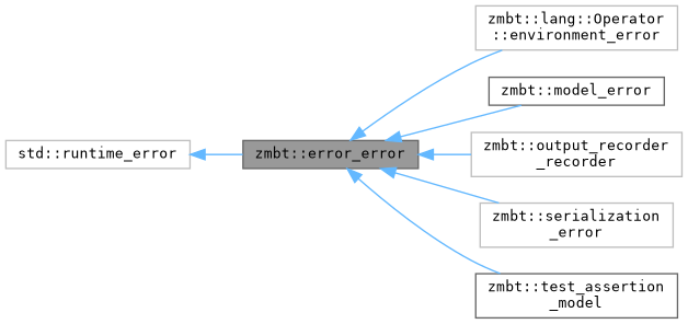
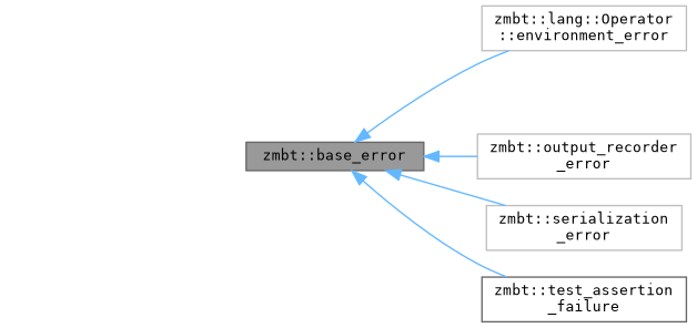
  digraph {
    fontname="DejaVu Sans Mono"
    rankdir=LR
    node [color=grey75 fillcolor=white fontname="DejaVu Sans Mono" fontsize=10 shape=box style=filled]
    edge [color=steelblue1 dir=back fontname="DejaVu Sans Mono" fontsize=10 labelfontname=Helvetica labelfontsize=10 style=solid]
-   n1 [color=gray40 fillcolor=grey60 fontcolor=black height=0.2 label="zmbt::error_error" width=0.4]
+   n1 [color=gray40 fillcolor=grey60 fontcolor=black height=0.2 label="zmbt::base_error" width=0.4]
    n2 [height=0.2 label="zmbt::lang::Operator\l::environment_error" width=0.4]
-   n3 [color=gray40 height=0.2 label="zmbt::model_error" width=0.4]
-   n4 [height=0.2 label="zmbt::output_recorder\l_recorder" width=0.4]
+   n4 [height=0.2 label="zmbt::output_recorder\l_error" width=0.4]
    n5 [height=0.2 label="zmbt::serialization\l_error" width=0.4]
-   n6 [color=gray40 height=0.2 label="zmbt::test_assertion\l_model" width=0.4]
-   n7 [height=0.2 label="std::runtime_error" width=0.4]
+   n6 [color=gray40 height=0.2 label="zmbt::test_assertion\l_failure" width=0.4]
    n1 -> n2
-   n1 -> n3
    n1 -> n4
    n1 -> n5
    n1 -> n6
-   n7 -> n1
  }
